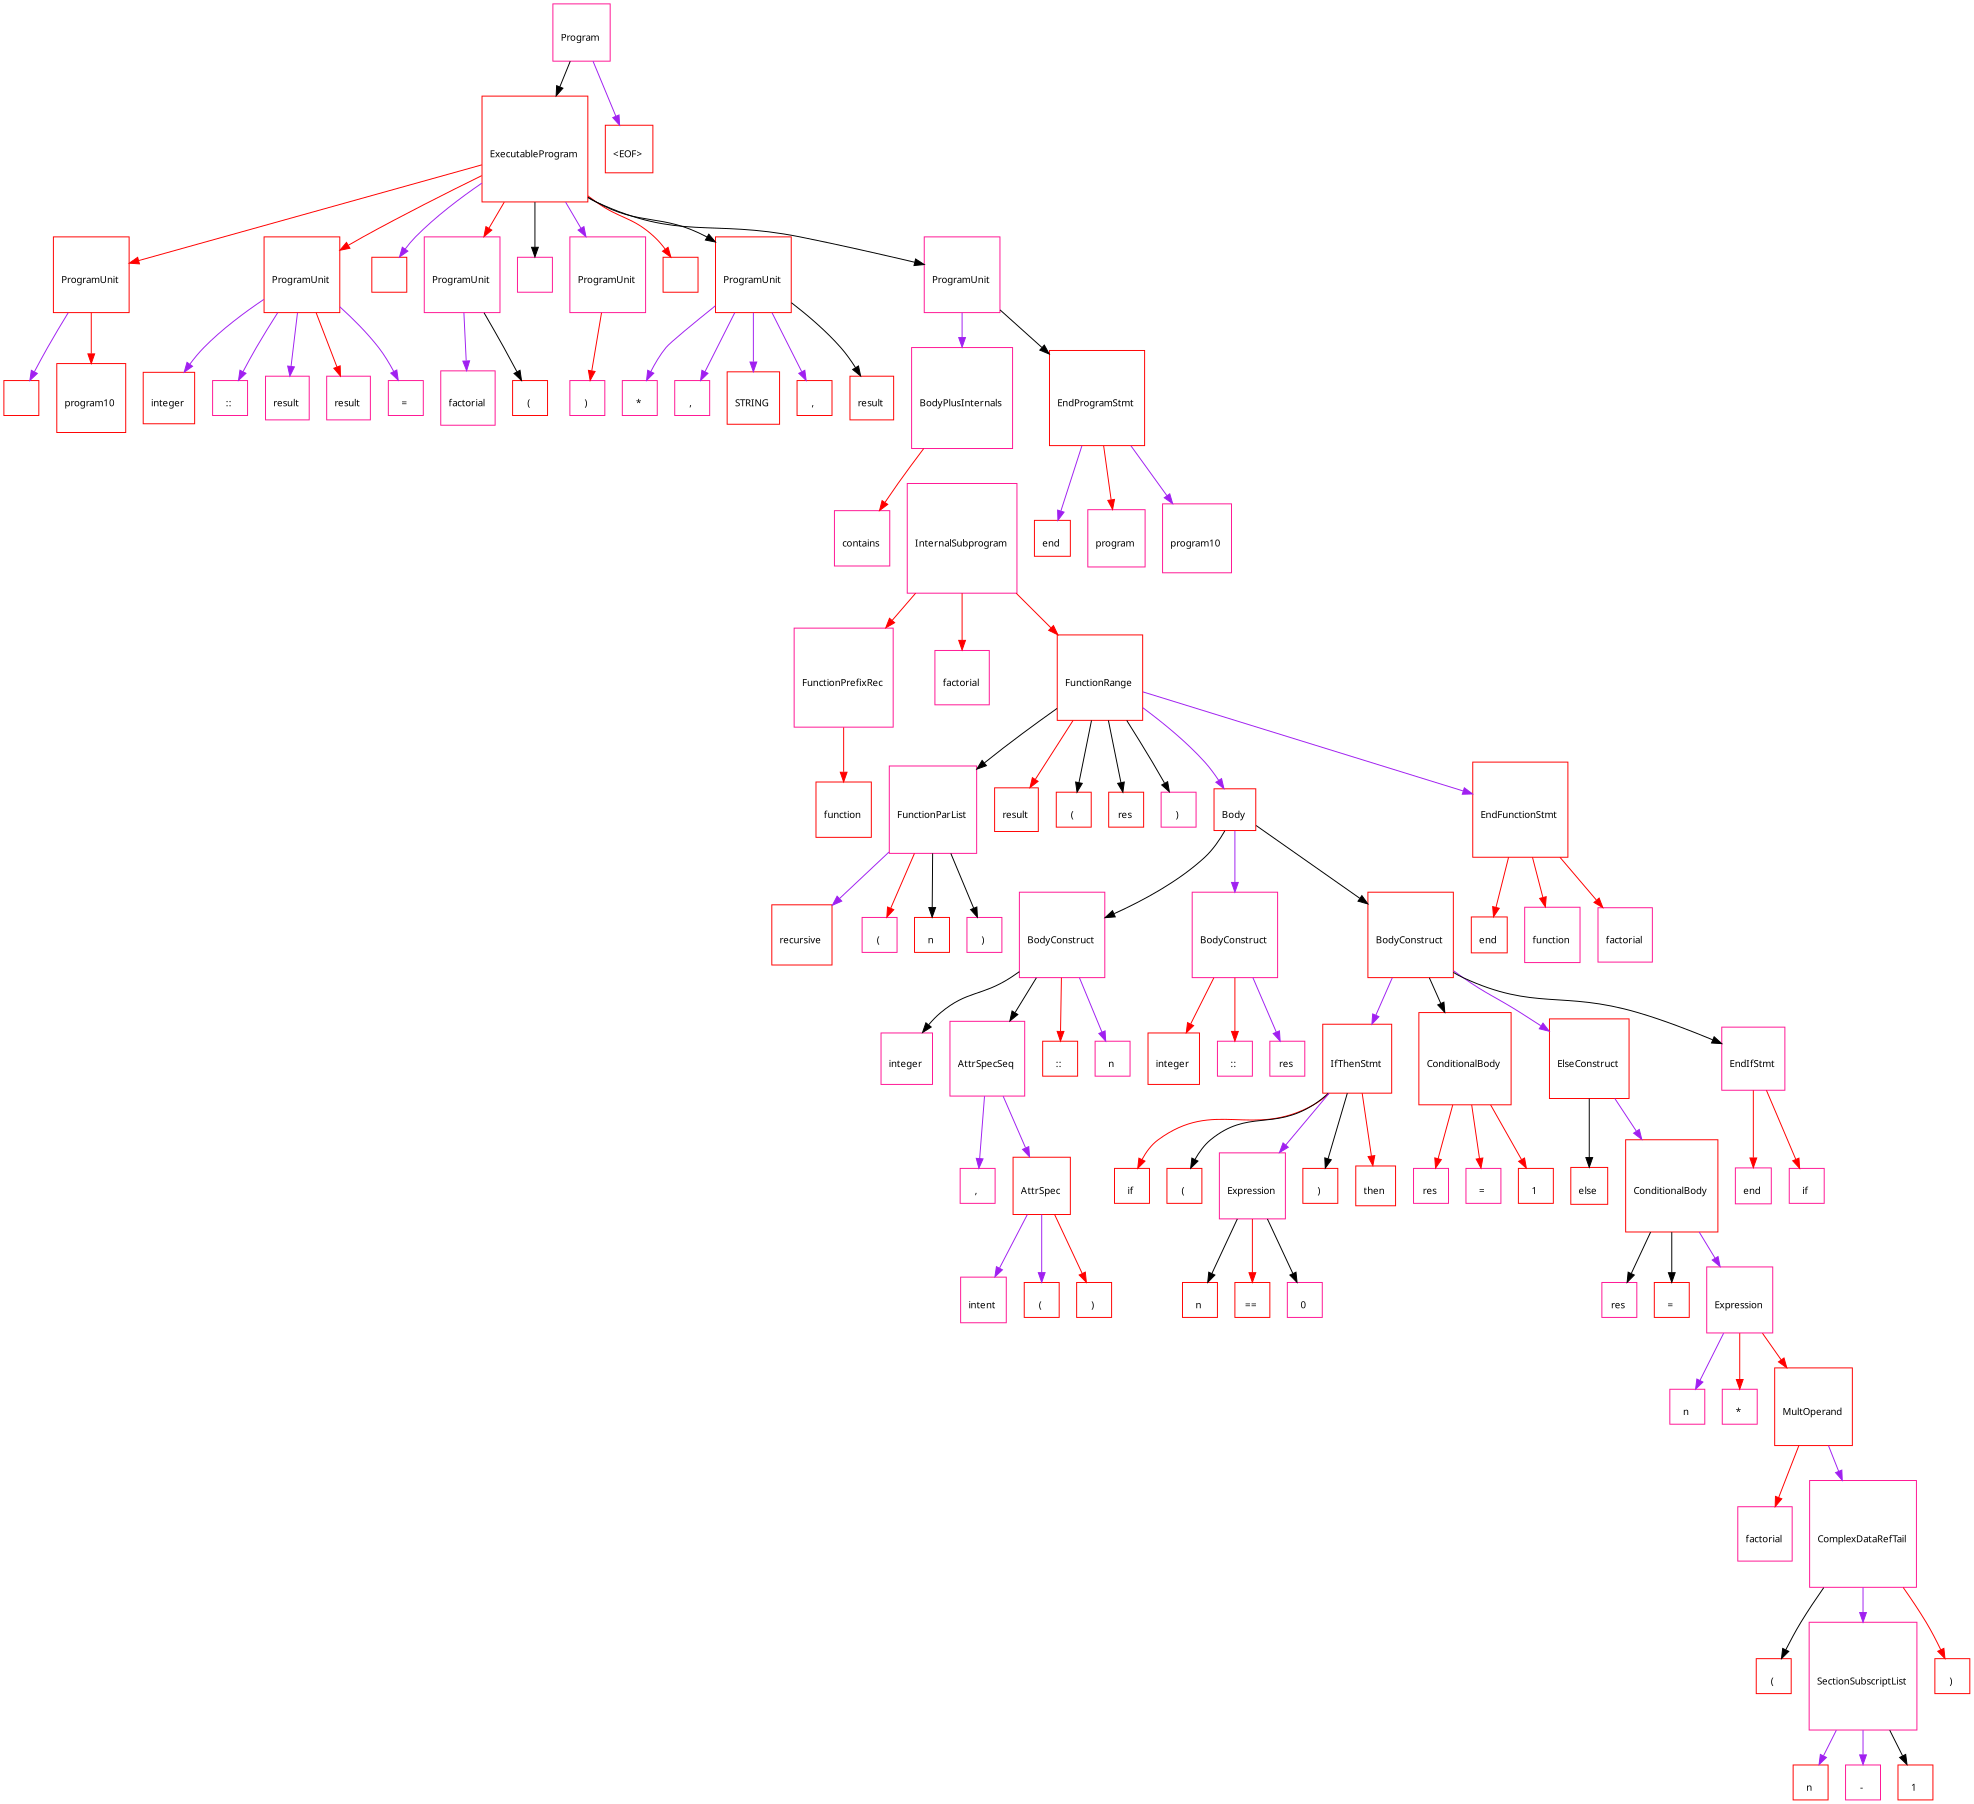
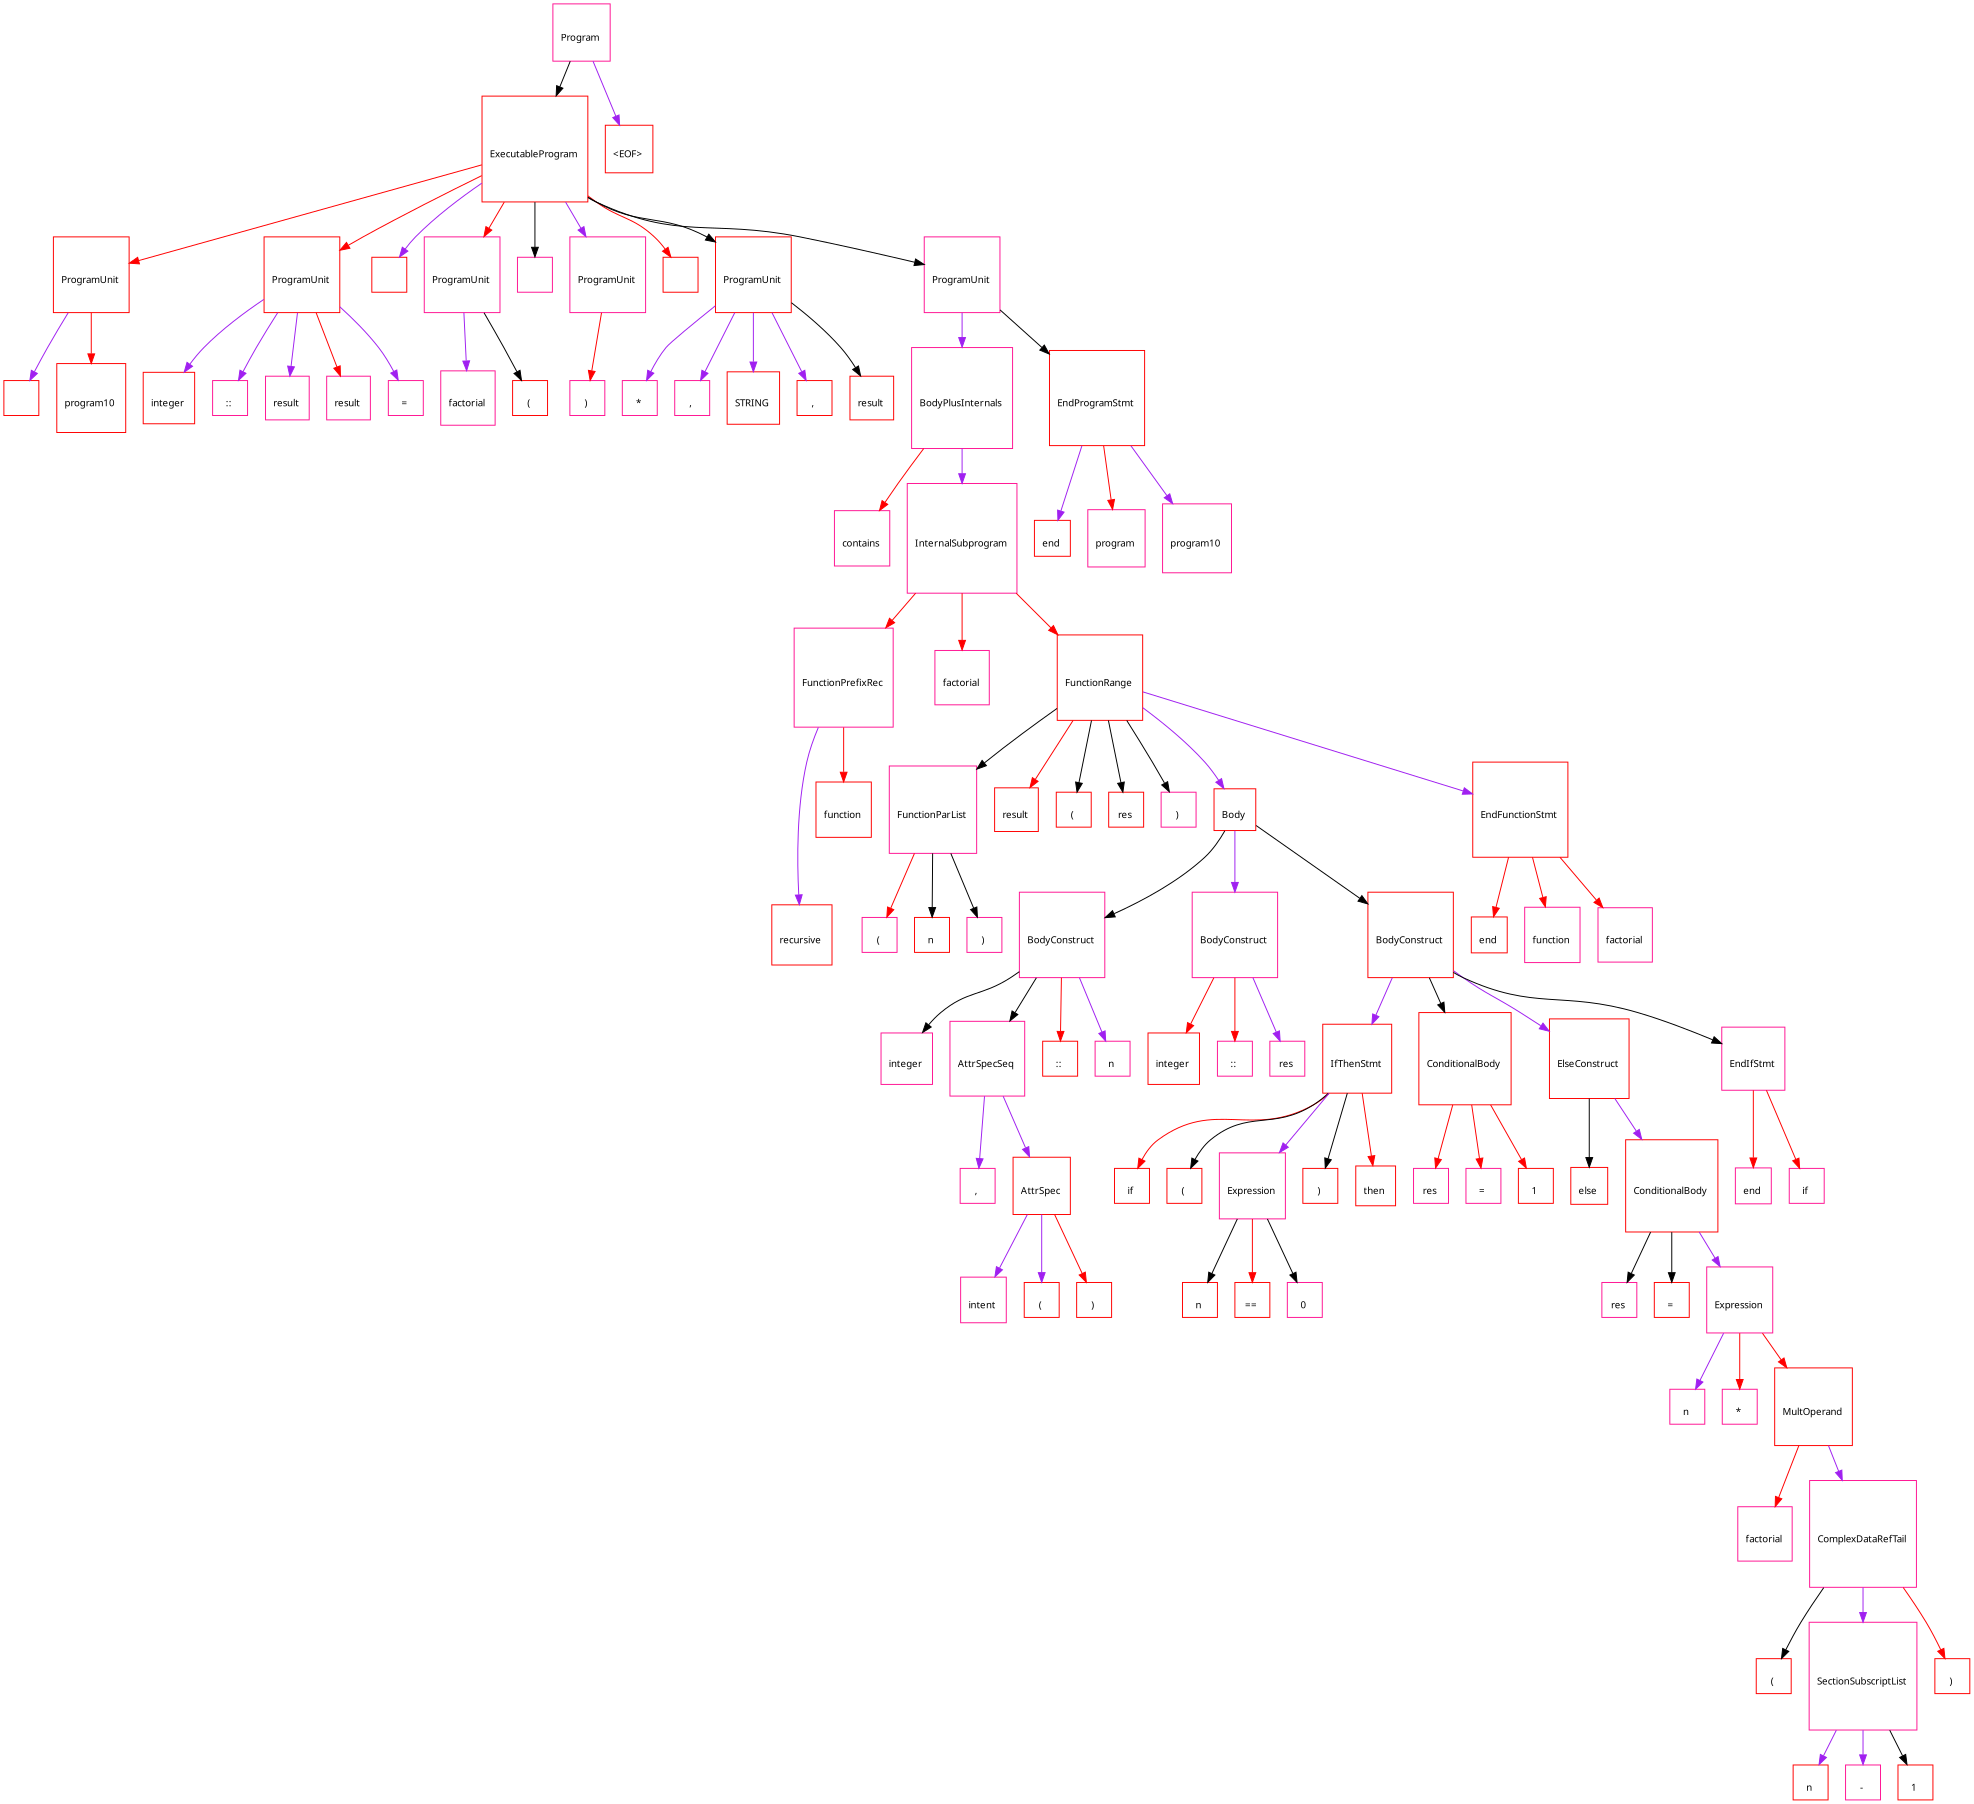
  digraph {
    node [color=deeppink fontname="Arial Unicode MS" fontsize=10 shape=square]
    edge [color=purple]
    n1 [label="\lProgram \n"]
    n2 [color=red label="\lExecutableProgram \n"]
    n3 [color=red label="\l&lt;EOF&gt; \n"]
    n4 [color=red label="\lProgramUnit \n"]
    n5 [color=red label="\lProgramUnit \n"]
    n6 [color=red label="\l \n"]
    n7 [label="\lProgramUnit \n"]
    n8 [label="\l \n"]
    n9 [label="\lProgramUnit \n"]
    n10 [color=red label="\l \n"]
    n11 [color=red label="\lProgramUnit \n"]
    n12 [label="\lProgramUnit \n"]
    n13 [color=red label="\l \n"]
    n14 [color=red label="\lprogram10 \n"]
    n15 [color=red label="\linteger \n"]
    n16 [label="\l:: \n"]
    n17 [label="\lresult \n"]
    n18 [label="\lresult \n"]
    n19 [label="\l= \n"]
    n20 [label="\lfactorial \n"]
    n21 [color=red label="\l( \n"]
    n22 [label="\l) \n"]
    n23 [label="\l* \n"]
    n24 [label="\l, \n"]
    n25 [color=red label="\lSTRING \n"]
    n26 [color=red label="\l, \n"]
    n27 [color=red label="\lresult \n"]
    n28 [label="\lBodyPlusInternals \n"]
    n29 [color=red label="\lEndProgramStmt \n"]
    n30 [label="\lcontains \n"]
    n31 [label="\lInternalSubprogram \n"]
    n32 [color=red label="\lend \n"]
    n33 [label="\lprogram \n"]
    n34 [label="\lprogram10 \n"]
    n35 [label="\lFunctionPrefixRec \n"]
    n36 [label="\lfactorial \n"]
    n37 [color=red label="\lFunctionRange \n"]
    n38 [color=red label="\lrecursive \n"]
    n39 [color=red label="\lfunction \n"]
    n40 [label="\lFunctionParList \n"]
    n41 [color=red label="\lresult \n"]
    n42 [color=red label="\l( \n"]
    n43 [color=red label="\lres \n"]
    n44 [label="\l) \n"]
    n45 [color=red label="\lBody \n"]
    n46 [color=red label="\lEndFunctionStmt \n"]
    n47 [label="\l( \n"]
    n48 [color=red label="\ln \n"]
    n49 [label="\l) \n"]
    n50 [label="\lBodyConstruct \n"]
    n51 [label="\lBodyConstruct \n"]
    n52 [color=red label="\lBodyConstruct \n"]
    n53 [color=red label="\lend \n"]
    n54 [label="\lfunction \n"]
    n55 [label="\lfactorial \n"]
    n56 [label="\linteger \n"]
    n57 [label="\lAttrSpecSeq \n"]
    n58 [color=red label="\l:: \n"]
    n59 [label="\ln \n"]
    n60 [color=red label="\linteger \n"]
    n61 [label="\l:: \n"]
    n62 [label="\lres \n"]
    n63 [color=red label="\lIfThenStmt \n"]
    n64 [color=red label="\lConditionalBody \n"]
    n65 [color=red label="\lElseConstruct \n"]
    n66 [label="\lEndIfStmt \n"]
    n67 [label="\l, \n"]
    n68 [color=red label="\lAttrSpec \n"]
    n69 [label="\lintent \n"]
    n70 [color=red label="\l( \n"]
    n71 [color=red label="\l) \n"]
    n72 [color=red label="\lif \n"]
    n73 [color=red label="\l( \n"]
    n74 [label="\lExpression \n"]
    n75 [color=red label="\l) \n"]
    n76 [color=red label="\lthen \n"]
    n77 [label="\lres \n"]
    n78 [label="\l= \n"]
    n79 [color=red label="\l1 \n"]
    n80 [color=red label="\lelse \n"]
    n81 [color=red label="\lConditionalBody \n"]
    n82 [label="\lend \n"]
    n83 [label="\lif \n"]
    n84 [color=red label="\ln \n"]
    n85 [color=red label="\l== \n"]
    n86 [label="\l0 \n"]
    n87 [label="\lres \n"]
    n88 [color=red label="\l= \n"]
    n89 [label="\lExpression \n"]
    n90 [label="\ln \n"]
    n91 [label="\l* \n"]
    n92 [color=red label="\lMultOperand \n"]
    n93 [label="\lfactorial \n"]
    n94 [label="\lComplexDataRefTail \n"]
    n95 [color=red label="\l( \n"]
    n96 [label="\lSectionSubscriptList \n"]
    n97 [color=red label="\l) \n"]
    n98 [color=red label="\ln \n"]
    n99 [label="\l\- \n"]
    n100 [color=red label="\l1 \n"]
    n1 -> n2 [color=black]
    n1 -> n3
    n2 -> n4 [color=red]
    n2 -> n5 [color=red]
    n2 -> n6
    n2 -> n7 [color=red]
    n2 -> n8 [color=black]
    n2 -> n9
    n2 -> n10 [color=red]
    n2 -> n11 [color=black]
    n2 -> n12 [color=black]
    n4 -> n13
    n4 -> n14 [color=red]
    n5 -> n15
    n5 -> n16
    n5 -> n17
    n5 -> n18 [color=red]
    n5 -> n19
    n7 -> n20
    n7 -> n21 [color=black]
    n9 -> n22 [color=red]
    n11 -> n23
    n11 -> n24
    n11 -> n25
    n11 -> n26
    n11 -> n27 [color=black]
    n12 -> n28
    n12 -> n29 [color=black]
    n28 -> n30 [color=red]
+   n28 -> n31
    n29 -> n32
    n29 -> n33 [color=red]
    n29 -> n34
    n31 -> n35 [color=red]
    n31 -> n36 [color=red]
    n31 -> n37 [color=red]
-   n40 -> n38
+   n35 -> n38
    n35 -> n39 [color=red]
    n37 -> n40 [color=black]
    n37 -> n41 [color=red]
    n37 -> n42 [color=black]
    n37 -> n43 [color=black]
    n37 -> n44 [color=black]
    n37 -> n45
    n37 -> n46
    n40 -> n47 [color=red]
    n40 -> n48 [color=black]
    n40 -> n49 [color=black]
    n45 -> n50 [color=black]
    n45 -> n51
    n45 -> n52 [color=black]
    n46 -> n53 [color=red]
    n46 -> n54 [color=red]
    n46 -> n55 [color=red]
    n50 -> n56 [color=black]
    n50 -> n57 [color=black]
    n50 -> n58 [color=red]
    n50 -> n59
    n51 -> n60 [color=red]
    n51 -> n61 [color=red]
    n51 -> n62
    n52 -> n63
    n52 -> n64 [color=black]
    n52 -> n65
    n52 -> n66 [color=black]
    n57 -> n67
    n57 -> n68
    n63 -> n72 [color=red]
    n63 -> n73 [color=black]
    n63 -> n74
    n63 -> n75 [color=black]
    n63 -> n76 [color=red]
    n64 -> n77 [color=red]
    n64 -> n78 [color=red]
    n64 -> n79 [color=red]
    n65 -> n80 [color=black]
    n65 -> n81
    n66 -> n82 [color=red]
    n66 -> n83 [color=red]
    n68 -> n69
    n68 -> n70
    n68 -> n71 [color=red]
    n74 -> n84 [color=black]
    n74 -> n85 [color=red]
    n74 -> n86 [color=black]
    n81 -> n87 [color=black]
    n81 -> n88 [color=black]
    n81 -> n89
    n89 -> n90
    n89 -> n91 [color=red]
    n89 -> n92 [color=red]
    n92 -> n93 [color=red]
    n92 -> n94
    n94 -> n95 [color=black]
    n94 -> n96
    n94 -> n97 [color=red]
    n96 -> n98
    n96 -> n99
    n96 -> n100 [color=black]
  }
